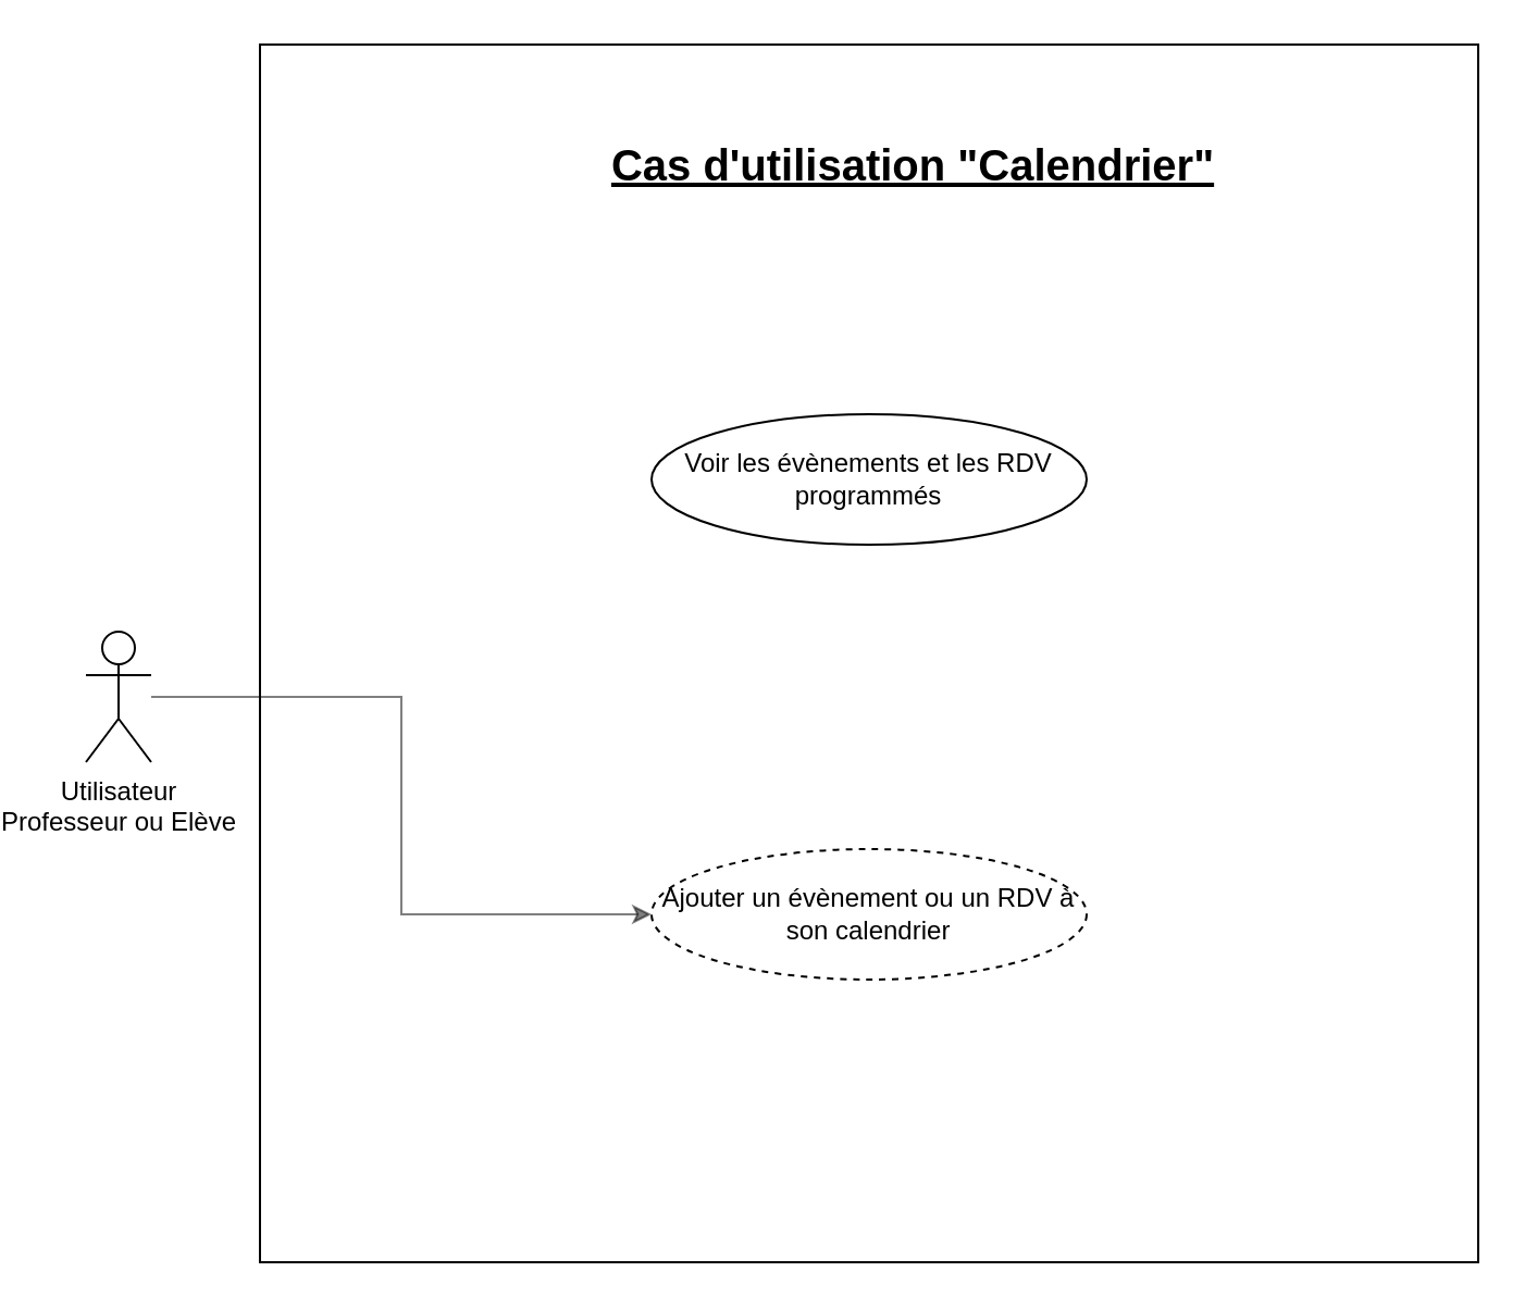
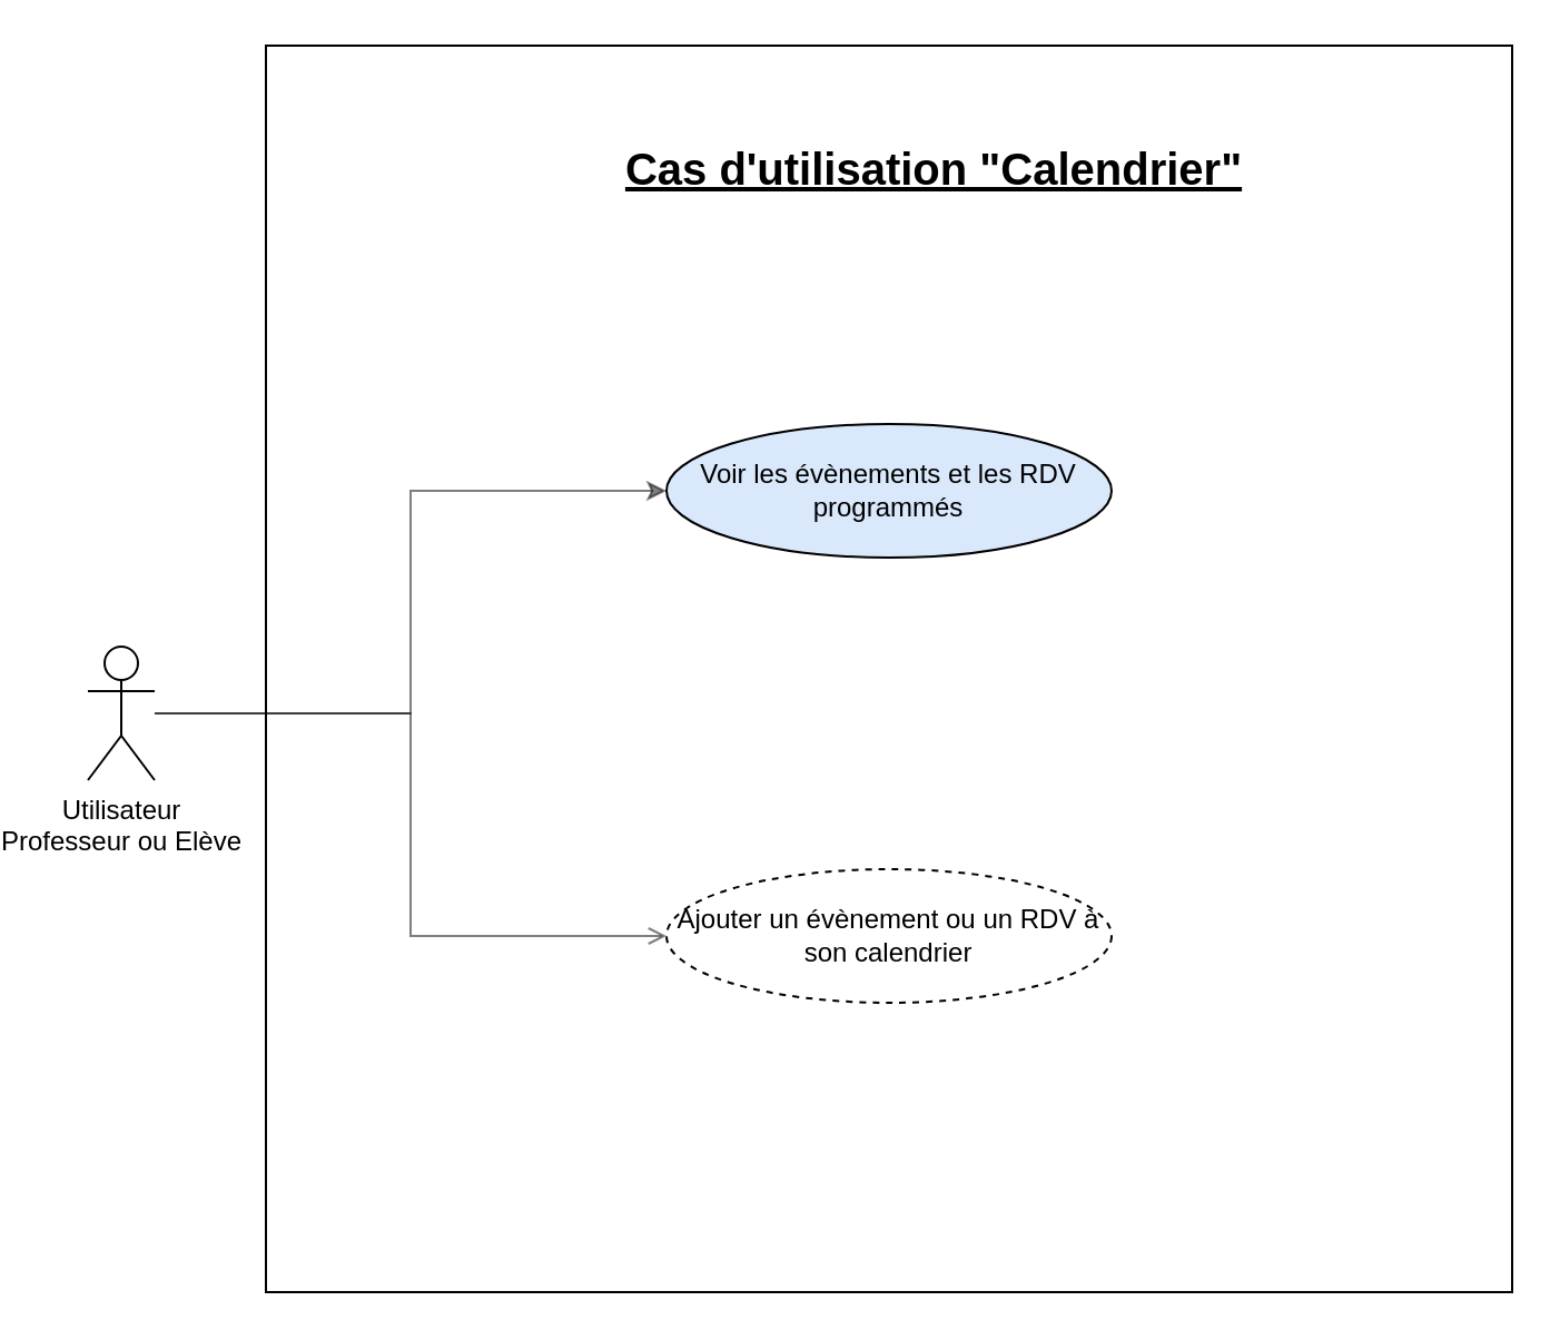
  <mxCell id="0" />
  <mxCell id="1" parent="0" />
  <mxCell id="2" value="" style="whiteSpace=wrap;html=1;aspect=fixed;fontSize=20;" parent="1" vertex="1"><mxGeometry x="100" width="560" height="560" as="geometry" y="20" /></mxCell>
- <mxCell id="4" style="edgeStyle=orthogonalEdgeStyle;rounded=0;orthogonalLoop=1;jettySize=auto;html=1;entryX=0;entryY=0.5;entryDx=0;entryDy=0;opacity=50;" parent="1" source="5" target="8" edge="1"><mxGeometry relative="1" as="geometry" /></mxCell>
+ <mxCell id="3" style="edgeStyle=orthogonalEdgeStyle;rounded=0;orthogonalLoop=1;jettySize=auto;html=1;entryX=0;entryY=0.5;entryDx=0;entryDy=0;opacity=50;" parent="1" source="5" target="6" edge="1"><mxGeometry relative="1" as="geometry" /></mxCell>
+ <mxCell id="4" style="edgeStyle=orthogonalEdgeStyle;rounded=0;orthogonalLoop=1;jettySize=auto;html=1;entryX=0;entryY=0.5;entryDx=0;entryDy=0;opacity=50;endArrow=open;" parent="1" source="5" target="8" edge="1"><mxGeometry relative="1" as="geometry" /></mxCell>
  <mxCell id="5" value="Utilisateur&lt;br&gt;Professeur ou Elève" style="shape=umlActor;verticalLabelPosition=bottom;verticalAlign=top;html=1;outlineConnect=0;" parent="1" vertex="1"><mxGeometry x="20" y="290" width="30" height="60" as="geometry" /></mxCell>
- <mxCell id="6" value="Voir les évènements et les RDV programmés" style="ellipse;whiteSpace=wrap;html=1;" parent="1" vertex="1"><mxGeometry x="280" y="190" width="200" height="60" as="geometry" /></mxCell>
+ <mxCell id="6" value="Voir les évènements et les RDV programmés" style="ellipse;whiteSpace=wrap;html=1;fillColor=#dae8fc;" parent="1" vertex="1"><mxGeometry x="280" y="190" width="200" height="60" as="geometry" /></mxCell>
  <mxCell id="7" value="Cas d'utilisation &quot;Calendrier&quot;" style="text;html=1;align=center;verticalAlign=middle;resizable=0;points=[];autosize=1;strokeColor=none;fontStyle=5;fontSize=20;" parent="1" vertex="1"><mxGeometry x="255" y="60" width="290" height="30" as="geometry" /></mxCell>
  <mxCell id="8" value="Ajouter un évènement ou un RDV à son calendrier" style="ellipse;whiteSpace=wrap;html=1;dashed=1;" parent="1" vertex="1"><mxGeometry x="280" y="390" width="200" height="60" as="geometry" /></mxCell>
